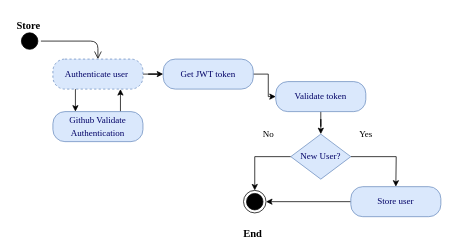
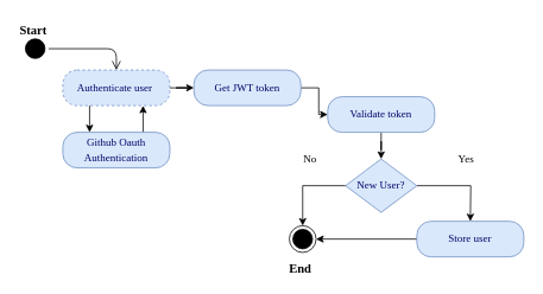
  <mxCell id="0" />
  <mxCell id="1" parent="0" />
  <mxCell id="2" value="" style="ellipse;html=1;shape=startState;fillColor=#000000;strokeColor=#000000;fontFamily=Tahoma;fontSize=14;fontColor=#FF8000;" parent="1" vertex="1"><mxGeometry x="24" y="39" width="30" height="30" as="geometry" /></mxCell>
  <mxCell id="3" value="" style="edgeStyle=orthogonalEdgeStyle;html=1;verticalAlign=bottom;endArrow=open;endSize=8;strokeColor=#000000;fontFamily=Tahoma;fontSize=14;fontColor=#FF8000;entryX=0.5;entryY=0;" parent="1" source="2" target="6" edge="1"><mxGeometry relative="1" as="geometry"><mxPoint x="39" y="139" as="targetPoint" /><Array as="points" /></mxGeometry></mxCell>
  <mxCell id="4" style="edgeStyle=orthogonalEdgeStyle;rounded=0;orthogonalLoop=1;jettySize=auto;html=1;exitX=0.25;exitY=1;exitDx=0;exitDy=0;entryX=0.25;entryY=0;entryDx=0;entryDy=0;" parent="1" source="6" target="9" edge="1"><mxGeometry relative="1" as="geometry" /></mxCell>
  <mxCell id="5" style="edgeStyle=orthogonalEdgeStyle;rounded=0;orthogonalLoop=1;jettySize=auto;html=1;fontColor=#000000;strokeColor=#000000;entryX=0;entryY=0.5;entryDx=0;entryDy=0;" parent="1" source="6" target="11" edge="1"><mxGeometry relative="1" as="geometry"><mxPoint x="237" y="98" as="targetPoint" /></mxGeometry></mxCell>
  <mxCell id="6" value="&lt;font style=&quot;font-size: 12px&quot;&gt;Authenticate user&amp;nbsp;&lt;/font&gt;" style="rounded=1;whiteSpace=wrap;html=1;arcSize=40;fillColor=#dae8fc;strokeColor=#6c8ebf;fontFamily=Tahoma;fontSize=14;fontColor=#000066;dashed=1;" parent="1" vertex="1"><mxGeometry x="70" y="78" width="120" height="40" as="geometry" /></mxCell>
- <mxCell id="7" value="&lt;font style=&quot;font-size: 16px&quot;&gt;&lt;b style=&quot;font-size: 14px&quot;&gt;&lt;font color=&quot;#000000&quot; style=&quot;font-size: 14px&quot;&gt;Store&lt;br&gt;&lt;/font&gt;&lt;br&gt;&lt;/b&gt;&lt;/font&gt;" style="text;html=1;resizable=0;points=[];autosize=1;align=left;verticalAlign=top;spacingTop=-4;fontSize=14;fontFamily=Tahoma;fontColor=#000066;" parent="1" vertex="1"><mxGeometry x="20" y="20" width="50" height="40" as="geometry" /></mxCell>
+ <mxCell id="7" value="&lt;font style=&quot;font-size: 16px&quot;&gt;&lt;b style=&quot;font-size: 14px&quot;&gt;&lt;font color=&quot;#000000&quot; style=&quot;font-size: 14px&quot;&gt;Start&lt;br&gt;&lt;/font&gt;&lt;br&gt;&lt;/b&gt;&lt;/font&gt;" style="text;html=1;resizable=0;points=[];autosize=1;align=left;verticalAlign=top;spacingTop=-4;fontSize=14;fontFamily=Tahoma;fontColor=#000066;" parent="1" vertex="1"><mxGeometry x="20" y="20" width="50" height="40" as="geometry" /></mxCell>
  <mxCell id="8" style="edgeStyle=orthogonalEdgeStyle;rounded=0;orthogonalLoop=1;jettySize=auto;html=1;exitX=0.75;exitY=0;exitDx=0;exitDy=0;entryX=0.75;entryY=1;entryDx=0;entryDy=0;" parent="1" source="9" target="6" edge="1"><mxGeometry relative="1" as="geometry" /></mxCell>
- <mxCell id="9" value="&lt;font style=&quot;font-size: 12px&quot;&gt;Github Validate Authentication&lt;/font&gt;" style="rounded=1;whiteSpace=wrap;html=1;arcSize=40;fillColor=#dae8fc;strokeColor=#6c8ebf;fontFamily=Tahoma;fontSize=14;fontColor=#000066;" parent="1" vertex="1"><mxGeometry x="70" y="148" width="120" height="40" as="geometry" /></mxCell>
+ <mxCell id="9" value="&lt;font style=&quot;font-size: 12px&quot;&gt;Github Oauth Authentication&lt;/font&gt;" style="rounded=1;whiteSpace=wrap;html=1;arcSize=40;fillColor=#dae8fc;strokeColor=#6c8ebf;fontFamily=Tahoma;fontSize=14;fontColor=#000066;" parent="1" vertex="1"><mxGeometry x="70" y="148" width="120" height="40" as="geometry" /></mxCell>
  <mxCell id="10" value="" style="edgeStyle=orthogonalEdgeStyle;rounded=0;orthogonalLoop=1;jettySize=auto;html=1;fontColor=#000000;strokeColor=#000000;" parent="1" source="11" target="13" edge="1"><mxGeometry relative="1" as="geometry" /></mxCell>
  <mxCell id="11" value="&lt;font style=&quot;font-size: 12px&quot;&gt;Get JWT token&lt;/font&gt;" style="rounded=1;whiteSpace=wrap;html=1;arcSize=40;fillColor=#dae8fc;strokeColor=#6c8ebf;fontFamily=Tahoma;fontSize=14;fontColor=#000066;" parent="1" vertex="1"><mxGeometry x="217" y="78" width="120" height="40" as="geometry" /></mxCell>
  <mxCell id="12" style="edgeStyle=orthogonalEdgeStyle;rounded=0;orthogonalLoop=1;jettySize=auto;html=1;exitX=0.5;exitY=1;exitDx=0;exitDy=0;fontSize=12;fontColor=#000000;strokeColor=#000000;" parent="1" source="13" target="16" edge="1"><mxGeometry relative="1" as="geometry" /></mxCell>
  <mxCell id="13" value="&lt;font style=&quot;font-size: 12px&quot;&gt;Validate token&lt;/font&gt;" style="whiteSpace=wrap;html=1;fontSize=14;fontFamily=Tahoma;fillColor=#dae8fc;strokeColor=#6c8ebf;fontColor=#000066;rounded=1;arcSize=40;" parent="1" vertex="1"><mxGeometry x="367" y="108" width="120" height="40" as="geometry" /></mxCell>
  <mxCell id="14" value="" style="edgeStyle=orthogonalEdgeStyle;rounded=0;orthogonalLoop=1;jettySize=auto;html=1;fontSize=12;fontColor=#000000;strokeColor=#000000;" parent="1" source="16" target="17" edge="1"><mxGeometry relative="1" as="geometry"><mxPoint x="339" y="228" as="targetPoint" /></mxGeometry></mxCell>
  <mxCell id="15" style="edgeStyle=orthogonalEdgeStyle;rounded=0;orthogonalLoop=1;jettySize=auto;html=1;exitX=1;exitY=0.5;exitDx=0;exitDy=0;fontSize=12;fontColor=#000000;strokeColor=#000000;" parent="1" source="16" edge="1"><mxGeometry relative="1" as="geometry"><mxPoint x="527" y="248" as="targetPoint" /></mxGeometry></mxCell>
  <mxCell id="16" value="&lt;span style=&quot;font-size: 12px&quot;&gt;New User?&lt;/span&gt;" style="rhombus;whiteSpace=wrap;html=1;fillColor=#dae8fc;strokeColor=#6c8ebf;fontFamily=Tahoma;fontSize=14;fontColor=#000066;" parent="1" vertex="1"><mxGeometry x="387" y="178" width="80" height="60" as="geometry" /></mxCell>
  <mxCell id="17" value="" style="ellipse;html=1;shape=endState;fillColor=#000000;strokeColor=#000000;fontSize=12;fontColor=#000000;" parent="1" vertex="1"><mxGeometry x="324" y="253" width="30" height="30" as="geometry" /></mxCell>
- <mxCell id="18" value="No" style="text;html=1;align=center;verticalAlign=middle;resizable=0;points=[];autosize=1;strokeColor=none;fillColor=none;fontSize=12;fontColor=#000000;fontFamily=Times New Roman;" parent="1" vertex="1"><mxGeometry x="342" y="168" width="30" height="20" as="geometry" /></mxCell>
- <mxCell id="19" value="Yes" style="text;html=1;align=center;verticalAlign=middle;resizable=0;points=[];autosize=1;strokeColor=none;fillColor=none;fontSize=12;fontColor=#000000;fontFamily=Times New Roman;" parent="1" vertex="1"><mxGeometry x="472" y="168" width="30" height="20" as="geometry" /></mxCell>
+ <mxCell id="18" value="No" style="text;html=1;align=center;verticalAlign=middle;resizable=0;points=[];autosize=1;strokeColor=none;fillColor=none;fontSize=12;fontColor=#000000;fontFamily=Times New Roman;" parent="1" vertex="1"><mxGeometry x="332" y="168" width="30" height="20" as="geometry" /></mxCell>
+ <mxCell id="19" value="Yes" style="text;html=1;align=center;verticalAlign=middle;resizable=0;points=[];autosize=1;strokeColor=none;fillColor=none;fontSize=12;fontColor=#000000;fontFamily=Times New Roman;" parent="1" vertex="1"><mxGeometry x="507" y="168" width="30" height="20" as="geometry" /></mxCell>
  <mxCell id="20" style="edgeStyle=orthogonalEdgeStyle;rounded=0;orthogonalLoop=1;jettySize=auto;html=1;exitX=0;exitY=0.5;exitDx=0;exitDy=0;entryX=1;entryY=0.5;entryDx=0;entryDy=0;fontSize=12;fontColor=#000000;strokeColor=#000000;" parent="1" source="21" target="17" edge="1"><mxGeometry relative="1" as="geometry" /></mxCell>
  <mxCell id="21" value="&lt;font style=&quot;font-size: 12px&quot;&gt;Store user&lt;/font&gt;" style="whiteSpace=wrap;html=1;fontSize=14;fontFamily=Tahoma;fillColor=#dae8fc;strokeColor=#6c8ebf;fontColor=#000066;rounded=1;arcSize=40;" parent="1" vertex="1"><mxGeometry x="467" y="248" width="120" height="40" as="geometry" /></mxCell>
- <mxCell id="22" value="&lt;font style=&quot;font-size: 16px&quot;&gt;&lt;b style=&quot;font-size: 14px&quot;&gt;&lt;font color=&quot;#000000&quot;&gt;End&lt;/font&gt;&lt;br&gt;&lt;/b&gt;&lt;/font&gt;" style="text;html=1;resizable=0;points=[];autosize=1;align=left;verticalAlign=top;spacingTop=-4;fontSize=14;fontFamily=Tahoma;fontColor=#000066;" parent="1" vertex="1"><mxGeometry x="322" y="298" width="40" height="20" as="geometry" /></mxCell>
+ <mxCell id="22" value="&lt;font style=&quot;font-size: 16px&quot;&gt;&lt;b style=&quot;font-size: 14px&quot;&gt;&lt;font color=&quot;#000000&quot;&gt;End&lt;/font&gt;&lt;br&gt;&lt;/b&gt;&lt;/font&gt;" style="text;html=1;resizable=0;points=[];autosize=1;align=left;verticalAlign=top;spacingTop=-4;fontSize=14;fontFamily=Tahoma;fontColor=#000066;" parent="1" vertex="1"><mxGeometry x="322" y="288" width="40" height="20" as="geometry" /></mxCell>
